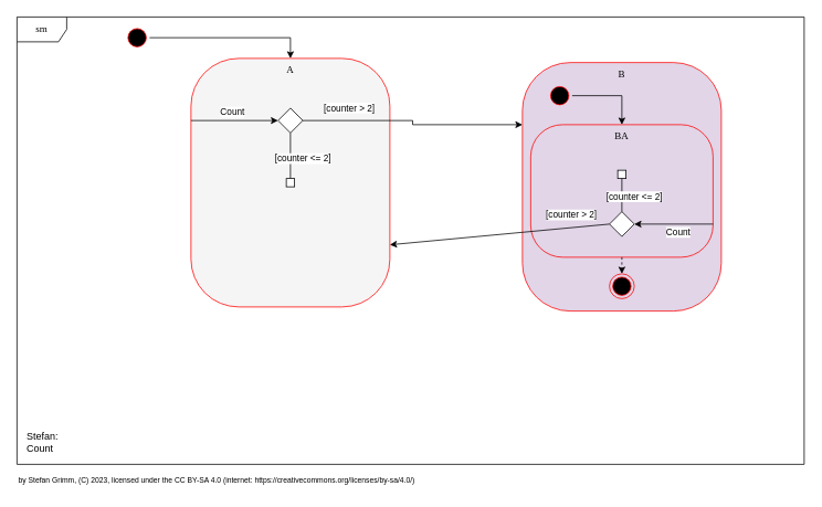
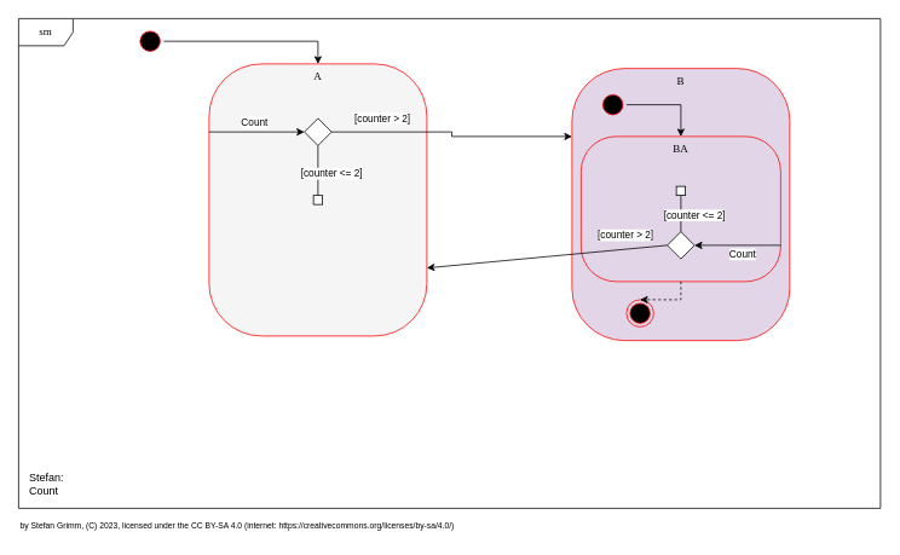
  <mxCell id="0" />
  <mxCell id="1" parent="0" />
  <mxCell id="2" value="sm" style="shape=umlFrame;whiteSpace=wrap;html=1;rounded=1;shadow=0;comic=0;labelBackgroundColor=none;strokeWidth=1;fontFamily=Verdana;fontSize=12;align=center;" parent="1" vertex="1"><mxGeometry x="20" y="20" width="950" height="540" as="geometry" /></mxCell>
  <mxCell id="3" value="B" style="rounded=1;whiteSpace=wrap;html=1;arcSize=24;fillColor=#e1d5e7;strokeColor=#ff0000;shadow=0;comic=0;labelBackgroundColor=none;fontFamily=Verdana;fontSize=12;fontColor=#000000;align=center;verticalAlign=top;" parent="1" vertex="1"><mxGeometry x="630" y="75" width="240" height="300" as="geometry" /></mxCell>
  <mxCell id="4" value="A" style="rounded=1;whiteSpace=wrap;html=1;arcSize=24;fillColor=#f5f5f5;strokeColor=#ff0000;shadow=0;comic=0;labelBackgroundColor=none;fontFamily=Verdana;fontSize=12;fontColor=#000000;align=center;verticalAlign=top;" parent="1" vertex="1"><mxGeometry x="230" y="70" width="240" height="300" as="geometry" /></mxCell>
  <mxCell id="5" value="BA" style="rounded=1;whiteSpace=wrap;html=1;arcSize=24;fillColor=#e1d5e7;strokeColor=#ff0000;shadow=0;comic=0;labelBackgroundColor=none;fontFamily=Verdana;fontSize=12;fontColor=#000000;align=center;verticalAlign=top;" parent="1" vertex="1"><mxGeometry x="640" y="150" width="220" height="160" as="geometry" /></mxCell>
  <mxCell id="6" style="edgeStyle=orthogonalEdgeStyle;rounded=0;orthogonalLoop=1;jettySize=auto;html=1;" parent="1" source="7" target="4" edge="1"><mxGeometry relative="1" as="geometry" /></mxCell>
  <mxCell id="7" value="" style="ellipse;html=1;shape=startState;fillColor=#000000;strokeColor=#ff0000;rounded=1;shadow=0;comic=0;labelBackgroundColor=none;fontFamily=Verdana;fontSize=12;fontColor=#000000;align=center;direction=south;" parent="1" vertex="1"><mxGeometry x="150" y="30" width="30" height="30" as="geometry" /></mxCell>
  <mxCell id="8" value="Count" style="rounded=0;orthogonalLoop=1;jettySize=auto;html=1;entryX=1;entryY=0.5;entryDx=0;entryDy=0;exitX=1;exitY=0.75;exitDx=0;exitDy=0;" parent="1" source="5" target="9" edge="1"><mxGeometry x="-0.111" y="10" relative="1" as="geometry"><mxPoint as="offset" /></mxGeometry></mxCell>
  <mxCell id="9" value="" style="rhombus;whiteSpace=wrap;html=1;" parent="1" vertex="1"><mxGeometry x="735" y="255" width="30" height="30" as="geometry" /></mxCell>
  <mxCell id="10" value="[counter &amp;gt; 2]" style="rounded=0;orthogonalLoop=1;jettySize=auto;html=1;exitX=0;exitY=0.5;exitDx=0;exitDy=0;entryX=1;entryY=0.75;entryDx=0;entryDy=0;" parent="1" source="9" target="4" edge="1"><mxGeometry x="-0.66" y="-15" relative="1" as="geometry"><mxPoint x="480" y="180" as="sourcePoint" /><mxPoint x="540" y="180" as="targetPoint" /><mxPoint as="offset" /></mxGeometry></mxCell>
  <mxCell id="11" value="" style="whiteSpace=wrap;html=1;aspect=fixed;" parent="1" vertex="1"><mxGeometry x="745" y="205" width="10" height="10" as="geometry" /></mxCell>
  <mxCell id="12" value="by Stefan Grimm, (C) 2023, licensed under the CC BY-SA 4.0 (internet: https://creativecommons.org/licenses/by-sa/4.0/)" style="text;html=1;strokeColor=none;fillColor=none;align=left;verticalAlign=middle;whiteSpace=wrap;rounded=0;fontSize=9;" parent="1" vertex="1"><mxGeometry x="20" y="570" width="500" height="20" as="geometry" /></mxCell>
  <mxCell id="13" value="Stefan:&lt;br&gt;Count" style="text;html=1;strokeColor=none;fillColor=none;align=left;verticalAlign=bottom;whiteSpace=wrap;rounded=0;" parent="1" vertex="1"><mxGeometry x="30" y="440" width="100" height="110" as="geometry" /></mxCell>
  <mxCell id="14" value="" style="rhombus;whiteSpace=wrap;html=1;" parent="1" vertex="1"><mxGeometry x="335" y="130" width="30" height="30" as="geometry" /></mxCell>
  <mxCell id="15" value="Count" style="rounded=0;orthogonalLoop=1;jettySize=auto;html=1;entryX=0;entryY=0.5;entryDx=0;entryDy=0;exitX=0;exitY=0.25;exitDx=0;exitDy=0;" parent="1" source="4" target="14" edge="1"><mxGeometry x="-0.048" y="10" relative="1" as="geometry"><mxPoint x="240" y="155" as="sourcePoint" /><mxPoint as="offset" /><mxPoint x="345" y="155" as="targetPoint" /></mxGeometry></mxCell>
  <mxCell id="16" value="[counter &amp;gt; 2]" style="edgeStyle=orthogonalEdgeStyle;rounded=0;orthogonalLoop=1;jettySize=auto;html=1;entryX=0;entryY=0.25;entryDx=0;entryDy=0;exitX=1;exitY=0.5;exitDx=0;exitDy=0;" parent="1" source="14" target="3" edge="1"><mxGeometry x="-0.585" y="15" relative="1" as="geometry"><mxPoint x="350" y="400" as="sourcePoint" /><mxPoint x="70" y="470" as="targetPoint" /><mxPoint as="offset" /></mxGeometry></mxCell>
  <mxCell id="17" value="[counter &amp;lt;= 2]" style="endArrow=none;html=1;rounded=0;entryX=0.5;entryY=1;entryDx=0;entryDy=0;exitX=0.5;exitY=0;exitDx=0;exitDy=0;" parent="1" source="18" target="14" edge="1"><mxGeometry x="-0.111" y="-15" width="50" height="50" relative="1" as="geometry"><mxPoint x="480" y="265" as="sourcePoint" /><mxPoint x="380" y="295" as="targetPoint" /><Array as="points" /><mxPoint as="offset" /></mxGeometry></mxCell>
  <mxCell id="18" value="" style="whiteSpace=wrap;html=1;aspect=fixed;" parent="1" vertex="1"><mxGeometry x="345" y="215" width="10" height="10" as="geometry" /></mxCell>
  <mxCell id="19" value="[counter &amp;lt;= 2]" style="endArrow=none;html=1;rounded=0;entryX=0.5;entryY=1;entryDx=0;entryDy=0;exitX=0.5;exitY=0;exitDx=0;exitDy=0;" parent="1" source="9" target="11" edge="1"><mxGeometry x="-0.111" y="-15" width="50" height="50" relative="1" as="geometry"><mxPoint x="780" y="270" as="sourcePoint" /><mxPoint x="780" y="215" as="targetPoint" /><Array as="points" /><mxPoint as="offset" /></mxGeometry></mxCell>
  <mxCell id="20" style="edgeStyle=orthogonalEdgeStyle;rounded=0;orthogonalLoop=1;jettySize=auto;html=1;entryX=0.5;entryY=0;entryDx=0;entryDy=0;exitX=0.5;exitY=0;exitDx=0;exitDy=0;" parent="1" source="21" target="5" edge="1"><mxGeometry relative="1" as="geometry"><mxPoint x="584.5" y="105" as="sourcePoint" /><mxPoint x="754.5" y="130" as="targetPoint" /></mxGeometry></mxCell>
  <mxCell id="21" value="" style="ellipse;html=1;shape=startState;fillColor=#000000;strokeColor=#ff0000;rounded=1;shadow=0;comic=0;labelBackgroundColor=none;fontFamily=Verdana;fontSize=12;fontColor=#000000;align=center;direction=south;" parent="1" vertex="1"><mxGeometry x="660" y="100" width="30" height="30" as="geometry" /></mxCell>
- <mxCell id="22" value="v" style="ellipse;html=1;shape=endState;fillColor=#000000;strokeColor=#ff0000;" parent="1" vertex="1"><mxGeometry x="735" y="330" width="30" height="30" as="geometry" /></mxCell>
+ <mxCell id="22" value="v" style="ellipse;html=1;shape=endState;fillColor=#000000;strokeColor=#ff0000;" parent="1" vertex="1"><mxGeometry x="690" y="330" width="30" height="30" as="geometry" /></mxCell>
  <mxCell id="23" value="" style="edgeStyle=orthogonalEdgeStyle;rounded=0;orthogonalLoop=1;jettySize=auto;html=1;entryX=0.5;entryY=0;entryDx=0;entryDy=0;exitX=0.5;exitY=1;exitDx=0;exitDy=0;dashed=1;" parent="1" source="5" target="22" edge="1"><mxGeometry y="-10" relative="1" as="geometry"><mxPoint x="720" y="361" as="sourcePoint" /><mxPoint x="765" y="331" as="targetPoint" /><Array as="points" /><mxPoint as="offset" /></mxGeometry></mxCell>
